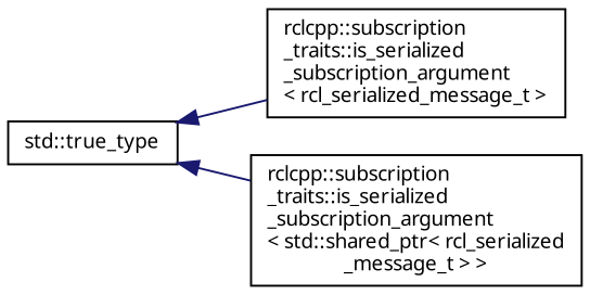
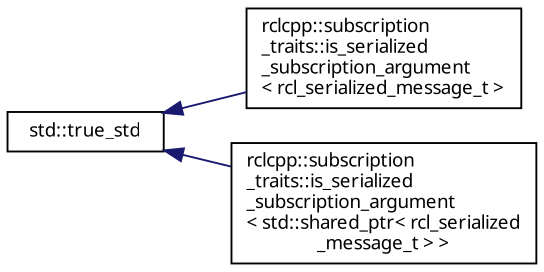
  digraph {
    rankdir=LR
    fontname="Noto Sans"
    node [color=black fillcolor=white fontname="Noto Sans" fontsize=10 shape=record style=filled]
    edge [color=midnightblue dir=back fontname="Noto Sans" fontsize=10 labelfontname=Helvetica labelfontsize=10 style=solid]
-   n1 [height=0.2 label="std::true_type" width=0.4]
+   n1 [height=0.2 label="std::true_std" width=0.4]
    n2 [height=0.2 label="rclcpp::subscription\l_traits::is_serialized\l_subscription_argument\l\< rcl_serialized_message_t \>" width=0.4]
    n3 [height=0.2 label="rclcpp::subscription\l_traits::is_serialized\l_subscription_argument\l\< std::shared_ptr\< rcl_serialized\l_message_t \> \>" width=0.4]
    n1 -> n2
    n1 -> n3
  }
